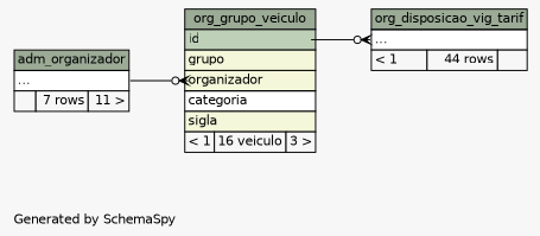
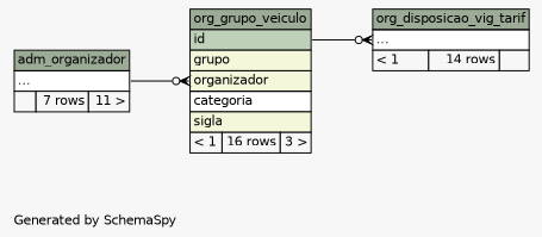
  digraph {
    bgcolor="#f7f7f7"
    fontname=Helvetica
    fontsize=11
    label="\nGenerated by SchemaSpy"
    labeljust=l
    nodesep=0.18
    rankdir=RL
    ranksep=0.46
    node [fontname=Helvetica fontsize=11 shape=plaintext]
    edge [arrowhead=none arrowsize=0.8 arrowtail=crowodot dir=back]
-   n1 [label=<     <TABLE BORDER="0" CELLBORDER="1" CELLSPACING="0" BGCOLOR="#ffffff">       <TR><TD COLSPAN="3" BGCOLOR="#9bab96" ALIGN="CENTER">org_disposicao_vig_tarif</TD></TR>       <TR><TD PORT="elipses" COLSPAN="3" ALIGN="LEFT">...</TD></TR>       <TR><TD ALIGN="LEFT" BGCOLOR="#f7f7f7">&lt; 1</TD><TD ALIGN="RIGHT" BGCOLOR="#f7f7f7">44 rows</TD><TD ALIGN="RIGHT" BGCOLOR="#f7f7f7">  </TD></TR>     </TABLE>>]
-   n2 [label=<     <TABLE BORDER="0" CELLBORDER="1" CELLSPACING="0" BGCOLOR="#ffffff">       <TR><TD COLSPAN="3" BGCOLOR="#9bab96" ALIGN="CENTER">org_grupo_veiculo</TD></TR>       <TR><TD PORT="id" COLSPAN="3" BGCOLOR="#bed1b8" ALIGN="LEFT">id</TD></TR>       <TR><TD PORT="grupo" COLSPAN="3" BGCOLOR="#f4f7da" ALIGN="LEFT">grupo</TD></TR>       <TR><TD PORT="organizador" COLSPAN="3" BGCOLOR="#f4f7da" ALIGN="LEFT">organizador</TD></TR>       <TR><TD PORT="categoria" COLSPAN="3" ALIGN="LEFT">categoria</TD></TR>       <TR><TD PORT="sigla" COLSPAN="3" BGCOLOR="#f4f7da" ALIGN="LEFT">sigla</TD></TR>       <TR><TD ALIGN="LEFT" BGCOLOR="#f7f7f7">&lt; 1</TD><TD ALIGN="RIGHT" BGCOLOR="#f7f7f7">16 veiculo</TD><TD ALIGN="RIGHT" BGCOLOR="#f7f7f7">3 &gt;</TD></TR>     </TABLE>>]
+   n1 [label=<     <TABLE BORDER="0" CELLBORDER="1" CELLSPACING="0" BGCOLOR="#ffffff">       <TR><TD COLSPAN="3" BGCOLOR="#9bab96" ALIGN="CENTER">org_disposicao_vig_tarif</TD></TR>       <TR><TD PORT="elipses" COLSPAN="3" ALIGN="LEFT">...</TD></TR>       <TR><TD ALIGN="LEFT" BGCOLOR="#f7f7f7">&lt; 1</TD><TD ALIGN="RIGHT" BGCOLOR="#f7f7f7">14 rows</TD><TD ALIGN="RIGHT" BGCOLOR="#f7f7f7">  </TD></TR>     </TABLE>>]
+   n2 [label=<     <TABLE BORDER="0" CELLBORDER="1" CELLSPACING="0" BGCOLOR="#ffffff">       <TR><TD COLSPAN="3" BGCOLOR="#9bab96" ALIGN="CENTER">org_grupo_veiculo</TD></TR>       <TR><TD PORT="id" COLSPAN="3" BGCOLOR="#bed1b8" ALIGN="LEFT">id</TD></TR>       <TR><TD PORT="grupo" COLSPAN="3" BGCOLOR="#f4f7da" ALIGN="LEFT">grupo</TD></TR>       <TR><TD PORT="organizador" COLSPAN="3" BGCOLOR="#f4f7da" ALIGN="LEFT">organizador</TD></TR>       <TR><TD PORT="categoria" COLSPAN="3" ALIGN="LEFT">categoria</TD></TR>       <TR><TD PORT="sigla" COLSPAN="3" BGCOLOR="#f4f7da" ALIGN="LEFT">sigla</TD></TR>       <TR><TD ALIGN="LEFT" BGCOLOR="#f7f7f7">&lt; 1</TD><TD ALIGN="RIGHT" BGCOLOR="#f7f7f7">16 rows</TD><TD ALIGN="RIGHT" BGCOLOR="#f7f7f7">3 &gt;</TD></TR>     </TABLE>>]
    n3 [label=<     <TABLE BORDER="0" CELLBORDER="1" CELLSPACING="0" BGCOLOR="#ffffff">       <TR><TD COLSPAN="3" BGCOLOR="#9bab96" ALIGN="CENTER">adm_organizador</TD></TR>       <TR><TD PORT="elipses" COLSPAN="3" ALIGN="LEFT">...</TD></TR>       <TR><TD ALIGN="LEFT" BGCOLOR="#f7f7f7">  </TD><TD ALIGN="RIGHT" BGCOLOR="#f7f7f7">7 rows</TD><TD ALIGN="RIGHT" BGCOLOR="#f7f7f7">11 &gt;</TD></TR>     </TABLE>>]
    n1 -> n2 [headport="id:e" tailport="elipses:w"]
    n2 -> n3 [headport="elipses:e" tailport="organizador:w"]
  }
